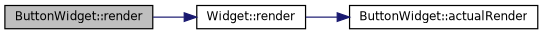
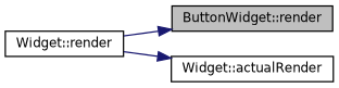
  digraph {
    rankdir=LR
    node [color=black fillcolor=white fontname=Helvetica fontsize=10 shape=record style=filled]
    edge [color=midnightblue fontname=Helvetica fontsize=10 labelfontname=Helvetica labelfontsize=10 style=solid]
    n1 [fillcolor=grey75 fontcolor=black height=0.2 label="ButtonWidget::render" width=0.4]
    n2 [height=0.2 label="Widget::render" width=0.4]
-   n3 [height=0.2 label="ButtonWidget::actualRender" width=0.4]
-   n1 -> n2
+   n3 [height=0.2 label="Widget::actualRender" width=0.4]
+   n2 -> n1
    n2 -> n3
  }
